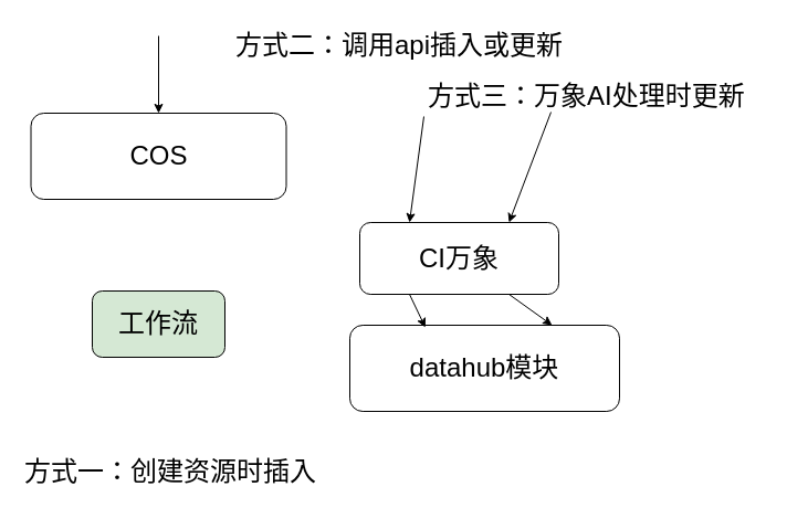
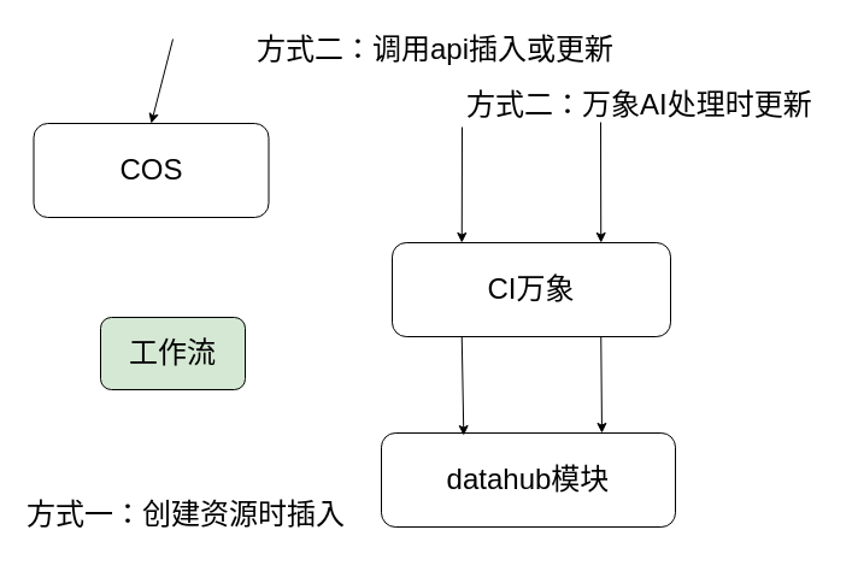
  <mxCell id="0" />
  <mxCell id="1" parent="0" />
- <mxCell id="2" value="&lt;font style=&quot;font-size: 24px;&quot;&gt;datahub模块&lt;/font&gt;" style="rounded=1;whiteSpace=wrap;html=1;" vertex="1" parent="1"><mxGeometry x="316" y="294" width="244" height="78" as="geometry" /></mxCell>
- <mxCell id="3" value="&lt;font style=&quot;font-size: 24px;&quot;&gt;COS&lt;/font&gt;" style="rounded=1;whiteSpace=wrap;html=1;" vertex="1" parent="1"><mxGeometry x="27.5" y="102" width="231" height="78" as="geometry" /></mxCell>
- <mxCell id="4" value="&lt;font style=&quot;font-size: 24px;&quot;&gt;CI万象&lt;/font&gt;" style="rounded=1;whiteSpace=wrap;html=1;" vertex="1" parent="1"><mxGeometry x="325" y="201" width="180" height="65" as="geometry" /></mxCell>
+ <mxCell id="2" value="&lt;font style=&quot;font-size: 24px;&quot;&gt;datahub模块&lt;/font&gt;" style="rounded=1;whiteSpace=wrap;html=1;" vertex="1" parent="1"><mxGeometry x="316" y="359" width="244" height="78" as="geometry" /></mxCell>
+ <mxCell id="3" value="&lt;font style=&quot;font-size: 24px;&quot;&gt;COS&lt;/font&gt;" style="rounded=1;whiteSpace=wrap;html=1;" vertex="1" parent="1"><mxGeometry x="27.5" y="102" width="195" height="78" as="geometry" /></mxCell>
+ <mxCell id="4" value="&lt;font style=&quot;font-size: 24px;&quot;&gt;CI万象&lt;/font&gt;" style="rounded=1;whiteSpace=wrap;html=1;" vertex="1" parent="1"><mxGeometry x="325" y="201" width="231" height="78" as="geometry" /></mxCell>
  <mxCell id="5" value="工作流" style="rounded=1;whiteSpace=wrap;html=1;fontSize=24;fillColor=#d5e8d4;" vertex="1" parent="1"><mxGeometry x="83" y="263" width="120" height="60" as="geometry" /></mxCell>
  <mxCell id="6" value="" style="endArrow=classic;html=1;rounded=0;fontSize=24;entryX=0.25;entryY=0;entryDx=0;entryDy=0;" edge="1" parent="1" target="4"><mxGeometry width="50" height="50" relative="1" as="geometry"><mxPoint x="383" y="105" as="sourcePoint" /><mxPoint x="402" y="382" as="targetPoint" /></mxGeometry></mxCell>
  <mxCell id="7" value="&lt;div style=&quot;text-align: center;&quot;&gt;&lt;span style=&quot;background-color: initial;&quot;&gt;方式一：创建资源时插入&lt;/span&gt;&lt;/div&gt;" style="text;whiteSpace=wrap;html=1;fontSize=24;" vertex="1" parent="1"><mxGeometry x="20" y="406" width="283" height="51" as="geometry" /></mxCell>
  <mxCell id="8" value="" style="endArrow=classic;html=1;rounded=0;fontSize=24;entryX=0.75;entryY=0;entryDx=0;entryDy=0;" edge="1" parent="1" target="4"><mxGeometry width="50" height="50" relative="1" as="geometry"><mxPoint x="498" y="101" as="sourcePoint" /><mxPoint x="450.5" y="211" as="targetPoint" /></mxGeometry></mxCell>
  <mxCell id="9" value="" style="endArrow=classic;html=1;rounded=0;fontSize=24;entryX=0.5;entryY=0;entryDx=0;entryDy=0;" edge="1" parent="1" target="3"><mxGeometry width="50" height="50" relative="1" as="geometry"><mxPoint x="143" y="32" as="sourcePoint" /><mxPoint x="392.75" y="211" as="targetPoint" /></mxGeometry></mxCell>
  <mxCell id="10" value="" style="endArrow=classic;html=1;rounded=0;fontSize=24;entryX=0.28;entryY=0.026;entryDx=0;entryDy=0;entryPerimeter=0;exitX=0.25;exitY=1;exitDx=0;exitDy=0;" edge="1" parent="1" source="4" target="2"><mxGeometry width="50" height="50" relative="1" as="geometry"><mxPoint x="393" y="115" as="sourcePoint" /><mxPoint x="392.75" y="211" as="targetPoint" /></mxGeometry></mxCell>
  <mxCell id="11" value="" style="endArrow=classic;html=1;rounded=0;fontSize=24;entryX=0.75;entryY=0;entryDx=0;entryDy=0;exitX=0.75;exitY=1;exitDx=0;exitDy=0;" edge="1" parent="1" source="4" target="2"><mxGeometry width="50" height="50" relative="1" as="geometry"><mxPoint x="509" y="273" as="sourcePoint" /><mxPoint x="508.25" y="211" as="targetPoint" /></mxGeometry></mxCell>
  <mxCell id="12" value="&lt;div style=&quot;text-align: center;&quot;&gt;&lt;span style=&quot;background-color: initial;&quot;&gt;方式二：调用api插入或更新&lt;/span&gt;&lt;/div&gt;" style="text;whiteSpace=wrap;html=1;fontSize=24;" vertex="1" parent="1"><mxGeometry x="211" y="20" width="305" height="51" as="geometry" /></mxCell>
- <mxCell id="13" value="&lt;div style=&quot;text-align: center;&quot;&gt;&lt;span style=&quot;background-color: initial;&quot;&gt;方式三：万象AI处理时更新&lt;/span&gt;&lt;/div&gt;" style="text;whiteSpace=wrap;html=1;fontSize=24;" vertex="1" parent="1"><mxGeometry x="385" y="66" width="305" height="51" as="geometry" /></mxCell>
+ <mxCell id="13" value="&lt;div style=&quot;text-align: center;&quot;&gt;&lt;span style=&quot;background-color: initial;&quot;&gt;方式二：万象AI处理时更新&lt;/span&gt;&lt;/div&gt;" style="text;whiteSpace=wrap;html=1;fontSize=24;" vertex="1" parent="1"><mxGeometry x="385" y="66" width="305" height="51" as="geometry" /></mxCell>
